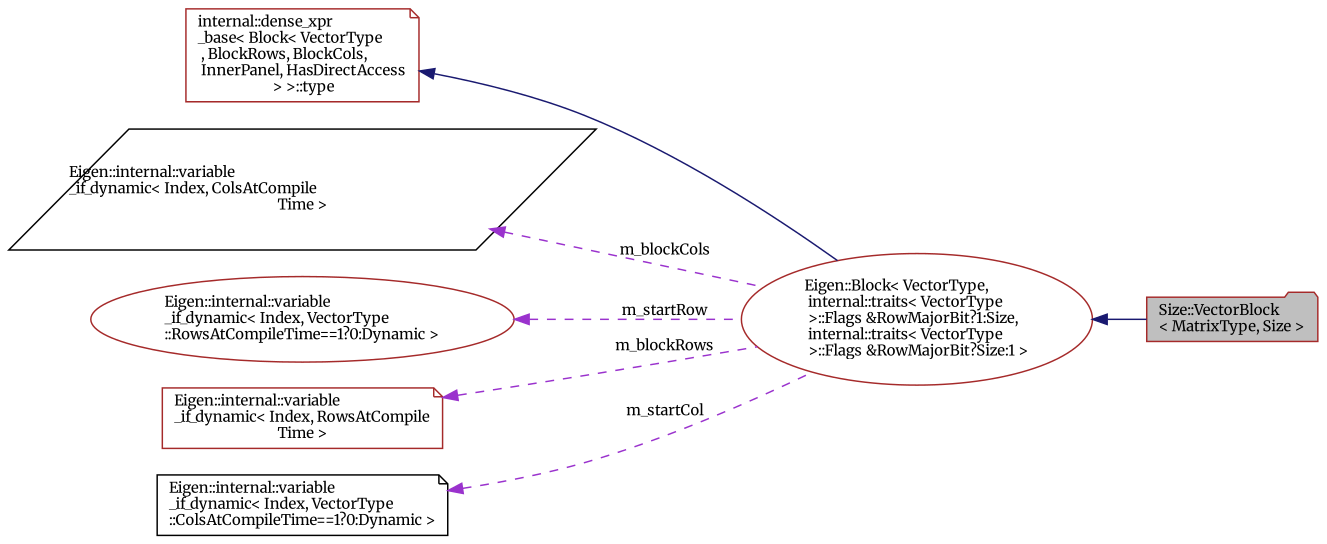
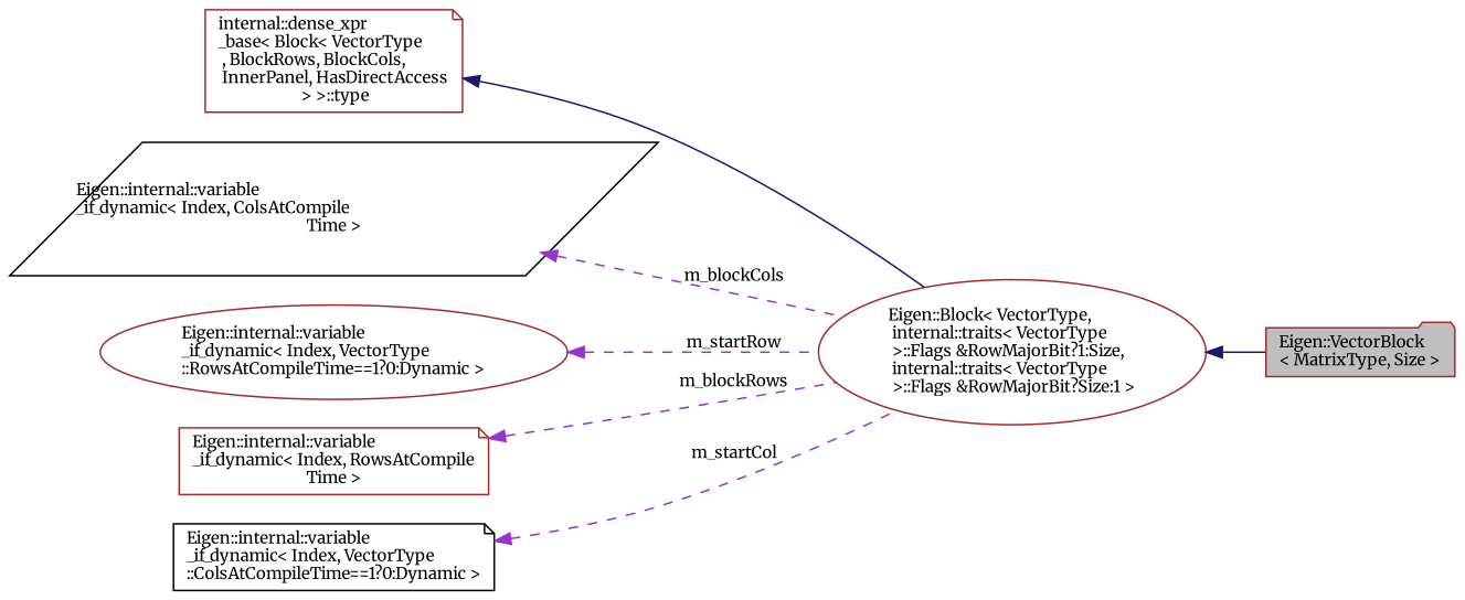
  digraph {
    rankdir=LR
    fontname=Merriweather
    node [color=brown fillcolor=white fontname=Merriweather fontsize=10 shape=note style=filled]
    edge [color=darkorchid3 dir=back fontname=Merriweather fontsize=10 labelfontname=Helvetica labelfontsize=10 style=dashed]
-   n1 [fillcolor=grey75 fontcolor=black height=0.2 label="Size::VectorBlock\l\< MatrixType, Size \>" shape=folder width=0.4]
+   n1 [fillcolor=grey75 fontcolor=black height=0.2 label="Eigen::VectorBlock\l\< MatrixType, Size \>" shape=folder width=0.4]
    n2 [height=0.2 label="Eigen::Block\< VectorType,\l internal::traits\< VectorType\l \>::Flags &RowMajorBit?1:Size,\l internal::traits\< VectorType\l \>::Flags &RowMajorBit?Size:1 \>" shape=ellipse width=0.4]
    n3 [height=0.2 label="internal::dense_xpr\l_base\< Block\< VectorType\l , BlockRows, BlockCols,\l InnerPanel, HasDirectAccess\l \> \>::type" width=0.4]
    n4 [color=black height=0.2 label="Eigen::internal::variable\l_if_dynamic\< Index, ColsAtCompile\lTime \>" shape=parallelogram width=0.4]
    n5 [height=0.2 label="Eigen::internal::variable\l_if_dynamic\< Index, VectorType\l::RowsAtCompileTime==1?0:Dynamic \>" shape=ellipse width=0.4]
    n6 [height=0.2 label="Eigen::internal::variable\l_if_dynamic\< Index, RowsAtCompile\lTime \>" width=0.4]
    n7 [color=black height=0.2 label="Eigen::internal::variable\l_if_dynamic\< Index, VectorType\l::ColsAtCompileTime==1?0:Dynamic \>" width=0.4]
    n2 -> n1 [color=midnightblue style=solid]
    n3 -> n2 [color=midnightblue style=solid]
    n4 -> n2 [label=" m_blockCols"]
    n5 -> n2 [label=" m_startRow"]
    n6 -> n2 [label=" m_blockRows"]
    n7 -> n2 [label=" m_startCol"]
  }
